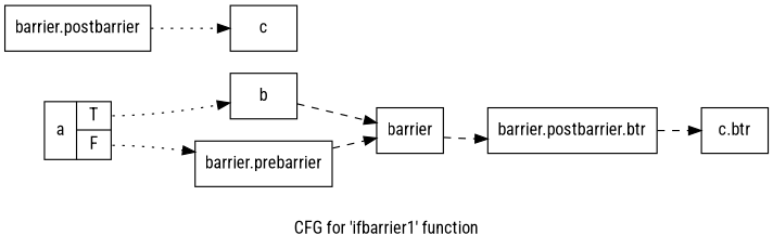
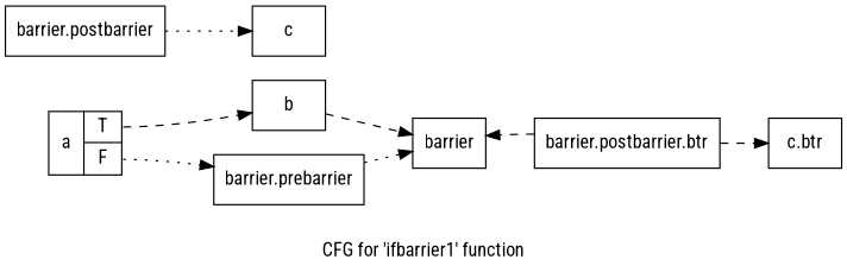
  digraph {
    fontname="Roboto Condensed"
    label="CFG for 'ifbarrier1' function"
    rankdir=LR
    node [fontname="Roboto Condensed" shape=record]
    edge [fontname="Roboto Condensed" style=dashed]
    n1 [label="{a|{<s0>T|<s1>F}}"]
    n2 [label="{b}"]
    n3 [label="{barrier.prebarrier}"]
    n4 [label="{barrier}"]
    n5 [label="{c}"]
    n6 [label="{barrier.postbarrier.btr}"]
    n7 [label="{c.btr}"]
    n8 [label="{barrier.postbarrier}"]
-   n1 -> n2 [style=dotted tailport=s0]
+   n1 -> n2 [tailport=s0]
    n1 -> n3 [style=dotted tailport=s1]
    n2 -> n4
-   n3 -> n4
-   n4 -> n6
+   n3 -> n4 [style=dotted]
+   n6 -> n4
    n6 -> n7
    n8 -> n5 [style=dotted]
  }
